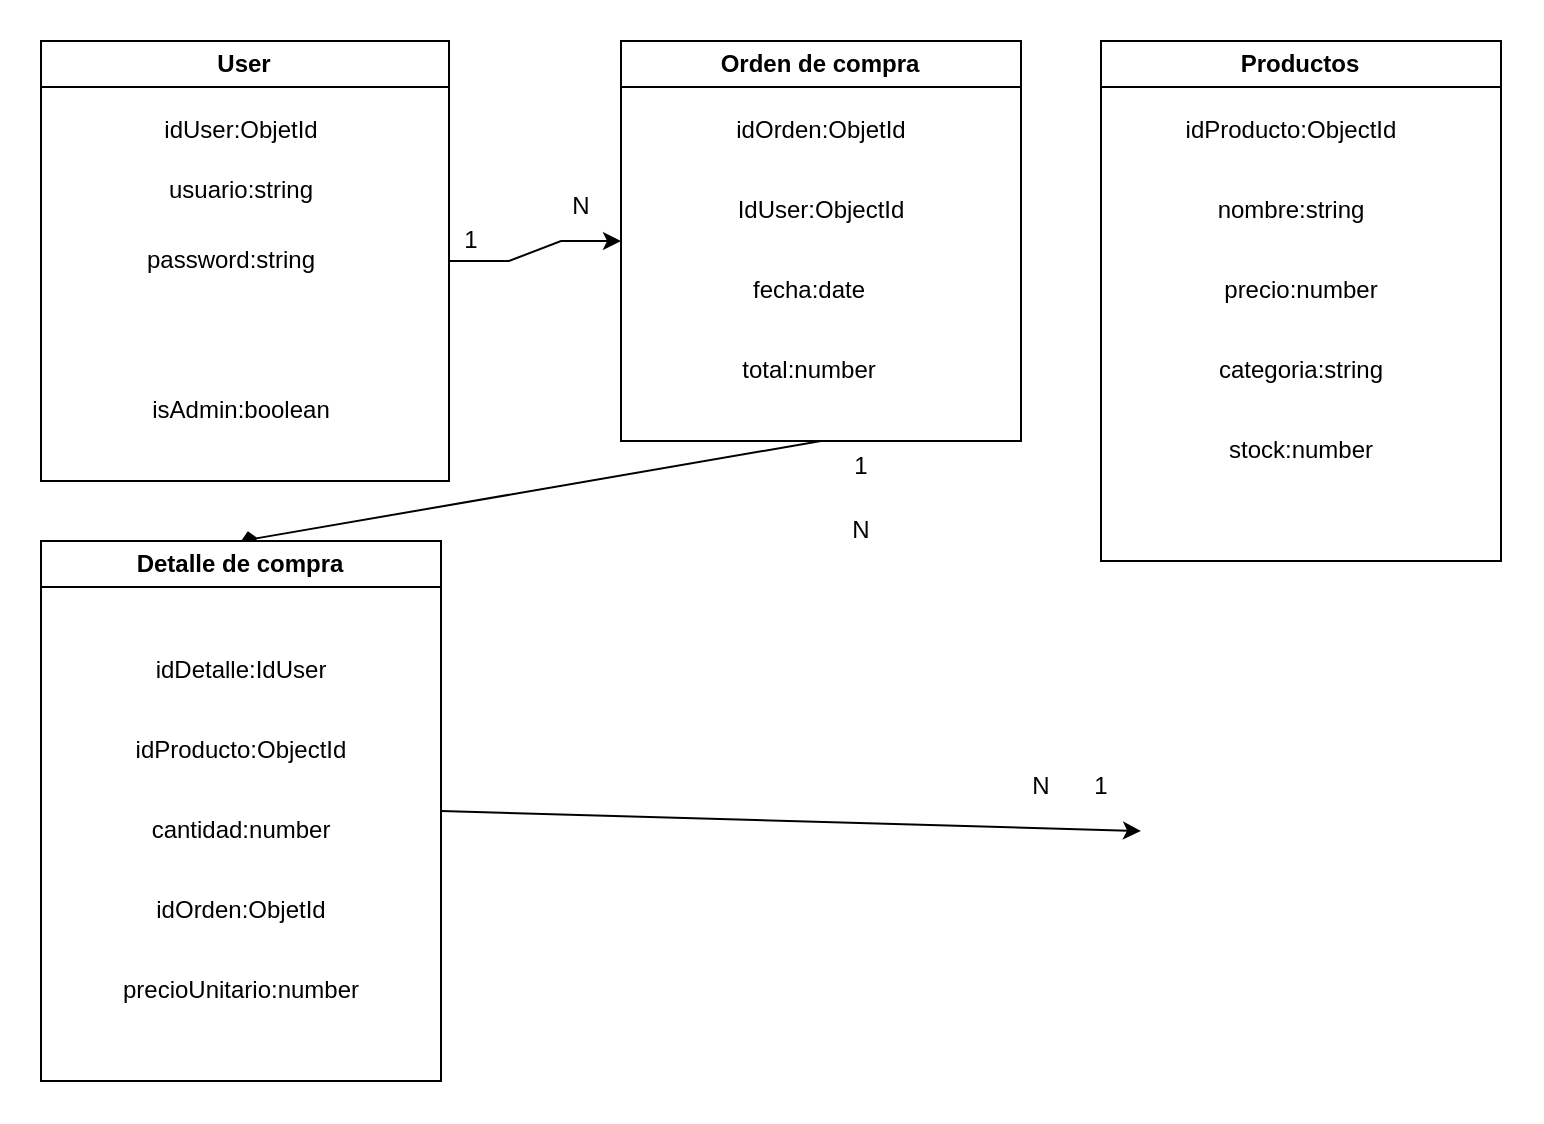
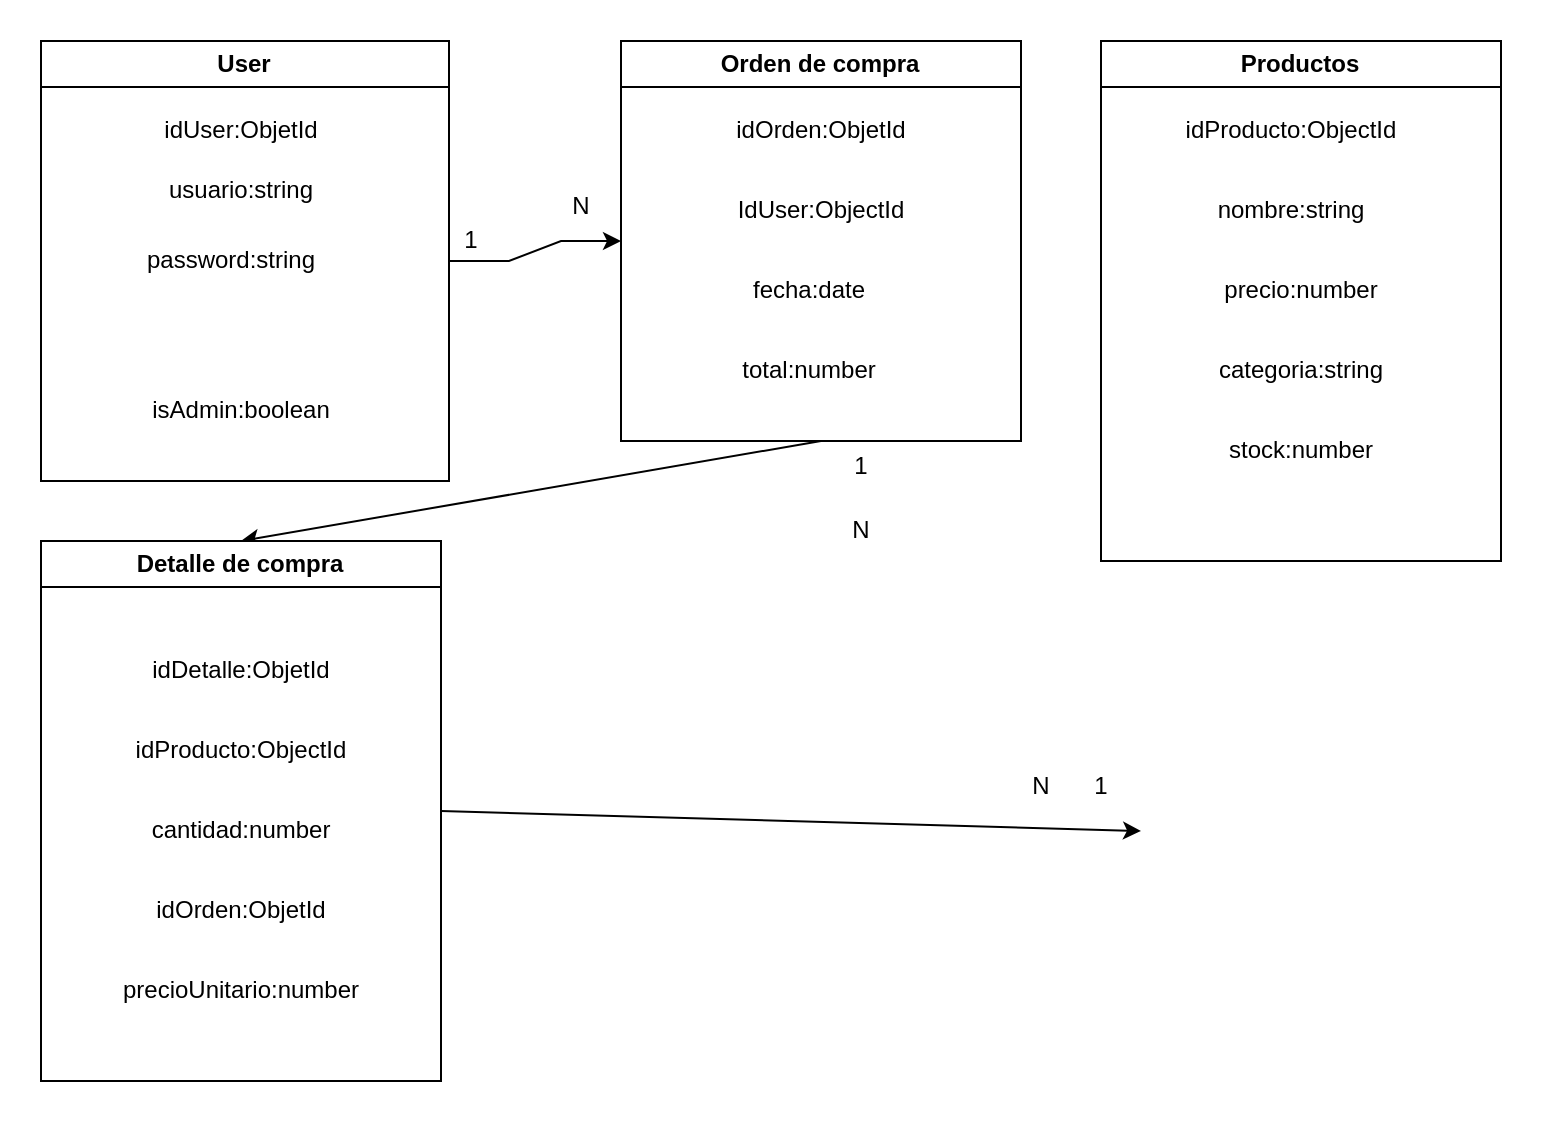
  <mxCell id="0" />
  <mxCell id="1" parent="0" />
  <mxCell id="2" style="edgeStyle=entityRelationEdgeStyle;rounded=0;orthogonalLoop=1;jettySize=auto;html=1;exitX=1;exitY=0.5;exitDx=0;exitDy=0;entryX=0;entryY=0.5;entryDx=0;entryDy=0;" parent="1" source="3" target="9" edge="1"><mxGeometry relative="1" as="geometry" /></mxCell>
  <mxCell id="3" value="User" style="swimlane;whiteSpace=wrap;html=1;swimlaneFillColor=default;" parent="1" vertex="1"><mxGeometry x="20" y="20" width="204" height="220" as="geometry" /></mxCell>
  <mxCell id="4" value="idUser:ObjetId" style="text;html=1;align=center;verticalAlign=middle;resizable=0;points=[];autosize=1;strokeColor=none;fillColor=none;" parent="3" vertex="1"><mxGeometry x="50" y="30" width="100" height="30" as="geometry" /></mxCell>
  <mxCell id="5" value="isAdmin:boolean" style="text;html=1;align=center;verticalAlign=middle;resizable=0;points=[];autosize=1;strokeColor=none;fillColor=none;" parent="3" vertex="1"><mxGeometry x="45" y="170" width="110" height="30" as="geometry" /></mxCell>
  <mxCell id="6" value="usuario:string" style="text;html=1;align=center;verticalAlign=middle;resizable=0;points=[];autosize=1;strokeColor=none;fillColor=none;" parent="3" vertex="1"><mxGeometry x="50" y="60" width="100" height="30" as="geometry" /></mxCell>
  <mxCell id="7" value="password:string" style="text;html=1;align=center;verticalAlign=middle;resizable=0;points=[];autosize=1;strokeColor=none;fillColor=none;" parent="3" vertex="1"><mxGeometry x="40" y="95" width="110" height="30" as="geometry" /></mxCell>
- <mxCell id="8" style="edgeStyle=none;rounded=0;orthogonalLoop=1;jettySize=auto;html=1;exitX=0.5;exitY=1;exitDx=0;exitDy=0;entryX=0.5;entryY=0;entryDx=0;entryDy=0;endArrow=diamond;" parent="1" source="9" target="21" edge="1"><mxGeometry relative="1" as="geometry" /></mxCell>
+ <mxCell id="8" style="edgeStyle=none;rounded=0;orthogonalLoop=1;jettySize=auto;html=1;exitX=0.5;exitY=1;exitDx=0;exitDy=0;entryX=0.5;entryY=0;entryDx=0;entryDy=0;" parent="1" source="9" target="21" edge="1"><mxGeometry relative="1" as="geometry" /></mxCell>
  <mxCell id="9" value="Orden de compra" style="swimlane;whiteSpace=wrap;html=1;startSize=23;swimlaneFillColor=default;" parent="1" vertex="1"><mxGeometry x="310" y="20" width="200" height="200" as="geometry" /></mxCell>
  <mxCell id="10" value="fecha:date" style="text;html=1;align=center;verticalAlign=middle;resizable=0;points=[];autosize=1;strokeColor=none;fillColor=none;" parent="9" vertex="1"><mxGeometry x="54" y="110" width="80" height="30" as="geometry" /></mxCell>
  <mxCell id="11" value="IdUser:ObjectId" style="text;html=1;align=center;verticalAlign=middle;resizable=0;points=[];autosize=1;strokeColor=none;fillColor=none;" parent="9" vertex="1"><mxGeometry x="45" y="70" width="110" height="30" as="geometry" /></mxCell>
  <mxCell id="12" value="idOrden:ObjetId" style="text;html=1;align=center;verticalAlign=middle;resizable=0;points=[];autosize=1;strokeColor=none;fillColor=none;" parent="9" vertex="1"><mxGeometry x="45" y="30" width="110" height="30" as="geometry" /></mxCell>
  <mxCell id="13" value="total:number" style="text;html=1;align=center;verticalAlign=middle;resizable=0;points=[];autosize=1;strokeColor=none;fillColor=none;" parent="9" vertex="1"><mxGeometry x="49" y="150" width="90" height="30" as="geometry" /></mxCell>
  <mxCell id="14" value="Productos" style="swimlane;whiteSpace=wrap;html=1;swimlaneFillColor=default;" parent="1" vertex="1"><mxGeometry x="550" y="20" width="200" height="260" as="geometry" /></mxCell>
  <mxCell id="15" value="nombre:string" style="text;html=1;align=center;verticalAlign=middle;resizable=0;points=[];autosize=1;strokeColor=none;fillColor=none;" parent="14" vertex="1"><mxGeometry x="45" y="70" width="100" height="30" as="geometry" /></mxCell>
  <mxCell id="16" value="precio:number" style="text;html=1;align=center;verticalAlign=middle;resizable=0;points=[];autosize=1;strokeColor=none;fillColor=none;" parent="14" vertex="1"><mxGeometry x="50" y="110" width="100" height="30" as="geometry" /></mxCell>
  <mxCell id="17" value="idProducto:ObjectId" style="text;html=1;align=center;verticalAlign=middle;resizable=0;points=[];autosize=1;strokeColor=none;fillColor=none;" parent="14" vertex="1"><mxGeometry x="30" y="30" width="130" height="30" as="geometry" /></mxCell>
  <mxCell id="18" value="categoria:string" style="text;html=1;align=center;verticalAlign=middle;resizable=0;points=[];autosize=1;strokeColor=none;fillColor=none;" parent="14" vertex="1"><mxGeometry x="45" y="150" width="110" height="30" as="geometry" /></mxCell>
  <mxCell id="19" value="stock:number" style="text;html=1;align=center;verticalAlign=middle;resizable=0;points=[];autosize=1;strokeColor=none;fillColor=none;" parent="14" vertex="1"><mxGeometry x="50" y="190" width="100" height="30" as="geometry" /></mxCell>
  <mxCell id="20" style="edgeStyle=none;rounded=0;orthogonalLoop=1;jettySize=auto;html=1;exitX=1;exitY=0.5;exitDx=0;exitDy=0;" parent="1" source="21" edge="1"><mxGeometry relative="1" as="geometry"><mxPoint x="570" y="415" as="targetPoint" /></mxGeometry></mxCell>
  <mxCell id="21" value="Detalle de compra" style="swimlane;whiteSpace=wrap;html=1;swimlaneFillColor=default;" parent="1" vertex="1"><mxGeometry x="20" y="270" width="200" height="270" as="geometry" /></mxCell>
  <mxCell id="22" value="idOrden:ObjetId" style="text;html=1;align=center;verticalAlign=middle;resizable=0;points=[];autosize=1;strokeColor=none;fillColor=none;" parent="21" vertex="1"><mxGeometry x="45" y="170" width="110" height="30" as="geometry" /></mxCell>
- <mxCell id="23" value="idDetalle:IdUser" style="text;html=1;align=center;verticalAlign=middle;resizable=0;points=[];autosize=1;strokeColor=none;fillColor=none;" parent="21" vertex="1"><mxGeometry x="45" y="50" width="110" height="30" as="geometry" /></mxCell>
+ <mxCell id="23" value="idDetalle:ObjetId" style="text;html=1;align=center;verticalAlign=middle;resizable=0;points=[];autosize=1;strokeColor=none;fillColor=none;" parent="21" vertex="1"><mxGeometry x="45" y="50" width="110" height="30" as="geometry" /></mxCell>
  <mxCell id="24" value="idProducto:ObjectId" style="text;html=1;align=center;verticalAlign=middle;resizable=0;points=[];autosize=1;strokeColor=none;fillColor=none;" parent="21" vertex="1"><mxGeometry x="35" y="90" width="130" height="30" as="geometry" /></mxCell>
  <mxCell id="25" value="cantidad:number" style="text;html=1;align=center;verticalAlign=middle;resizable=0;points=[];autosize=1;strokeColor=none;fillColor=none;" parent="21" vertex="1"><mxGeometry x="45" y="130" width="110" height="30" as="geometry" /></mxCell>
  <mxCell id="26" value="precioUnitario:number" style="text;html=1;align=center;verticalAlign=middle;resizable=0;points=[];autosize=1;strokeColor=none;fillColor=none;" parent="21" vertex="1"><mxGeometry x="30" y="210" width="140" height="30" as="geometry" /></mxCell>
  <mxCell id="27" value="1" style="text;html=1;align=center;verticalAlign=middle;resizable=0;points=[];autosize=1;strokeColor=none;fillColor=none;" parent="1" vertex="1"><mxGeometry x="220" y="105" width="30" height="30" as="geometry" /></mxCell>
  <mxCell id="28" value="N" style="text;html=1;align=center;verticalAlign=middle;resizable=0;points=[];autosize=1;strokeColor=none;fillColor=none;" parent="1" vertex="1"><mxGeometry x="275" y="88" width="30" height="30" as="geometry" /></mxCell>
  <mxCell id="29" value="1" style="text;html=1;align=center;verticalAlign=middle;resizable=0;points=[];autosize=1;strokeColor=none;fillColor=none;" parent="1" vertex="1"><mxGeometry x="415" y="218" width="30" height="30" as="geometry" /></mxCell>
  <mxCell id="30" value="N" style="text;html=1;align=center;verticalAlign=middle;resizable=0;points=[];autosize=1;strokeColor=none;fillColor=none;" parent="1" vertex="1"><mxGeometry x="415" y="250" width="30" height="30" as="geometry" /></mxCell>
  <mxCell id="31" value="N" style="text;html=1;align=center;verticalAlign=middle;resizable=0;points=[];autosize=1;strokeColor=none;fillColor=none;" parent="1" vertex="1"><mxGeometry x="505" y="378" width="30" height="30" as="geometry" /></mxCell>
  <mxCell id="32" value="1" style="text;html=1;align=center;verticalAlign=middle;resizable=0;points=[];autosize=1;strokeColor=none;fillColor=none;" parent="1" vertex="1"><mxGeometry x="535" y="378" width="30" height="30" as="geometry" /></mxCell>
